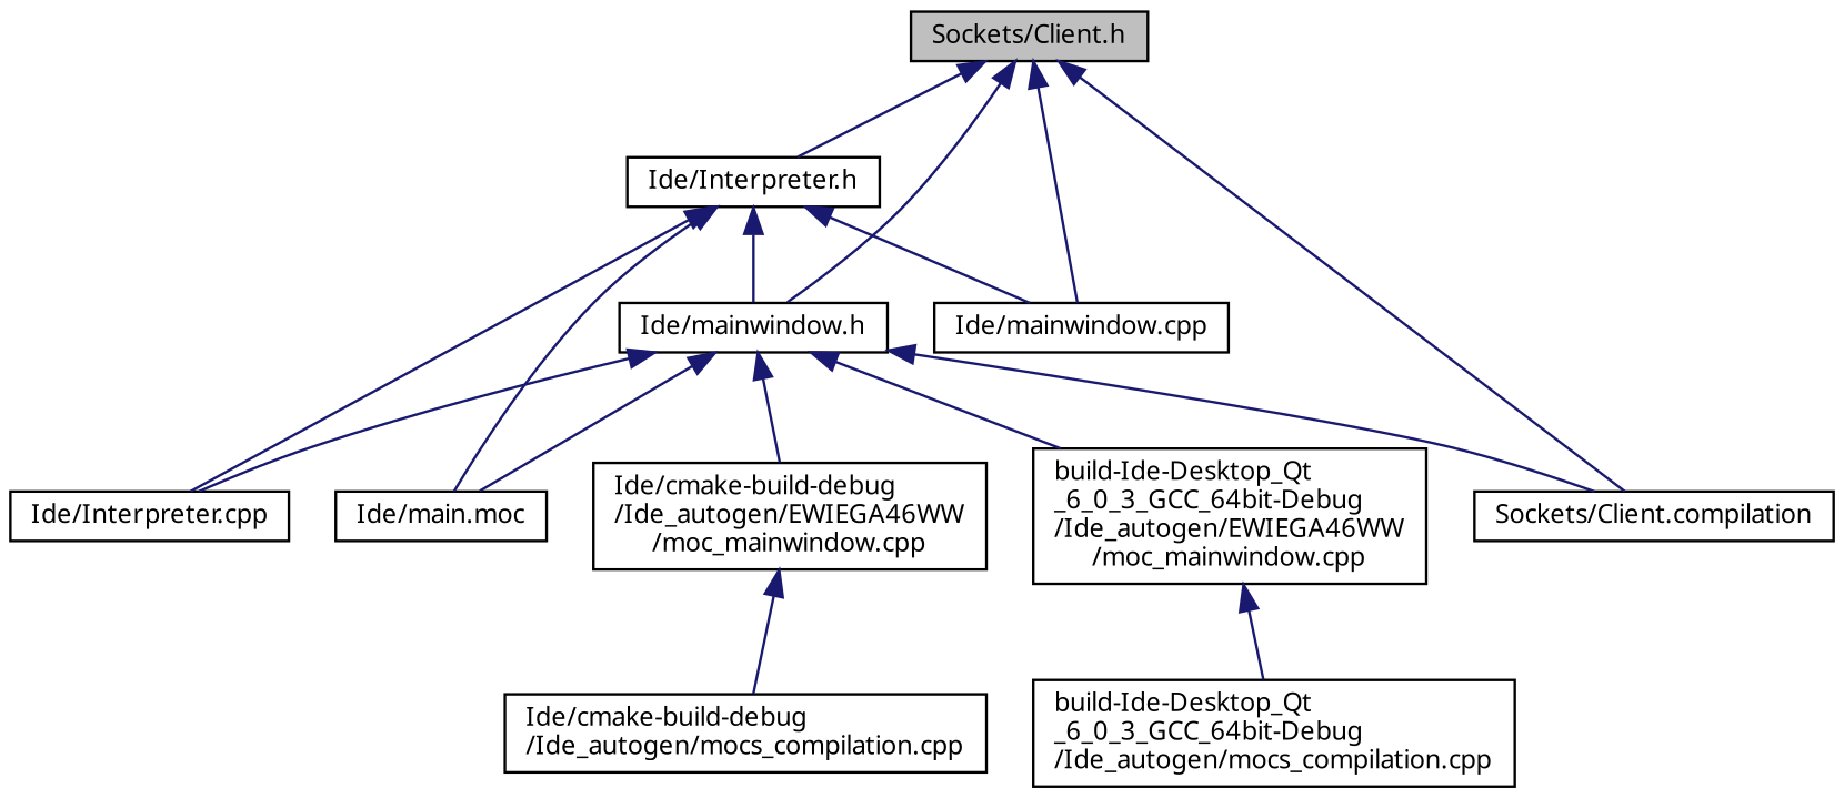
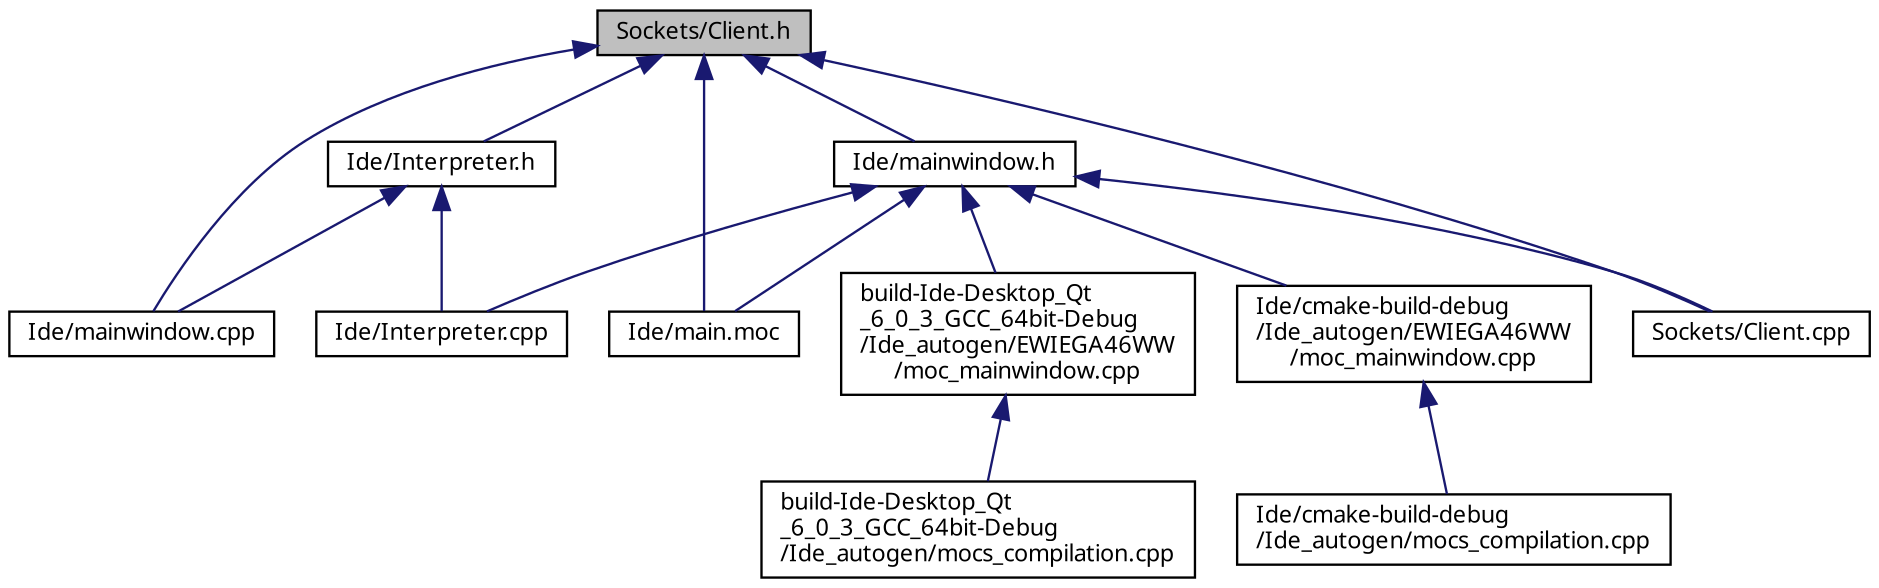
  digraph {
    fontname="Noto Sans"
    node [color=black fillcolor=white fontname="Noto Sans" fontsize=10 shape=record style=filled]
    edge [color=midnightblue dir=back fontname="Noto Sans" fontsize=10 labelfontname=Helvetica labelfontsize=10 style=solid]
    n1 [fillcolor=grey75 fontcolor=black height=0.2 label="Sockets/Client.h" width=0.4]
    n2 [height=0.2 label="Ide/Interpreter.h" width=0.4]
    n3 [height=0.2 label="Ide/mainwindow.h" width=0.4]
    n4 [height=0.2 label="Ide/main.moc" width=0.4]
    n5 [height=0.2 label="Ide/mainwindow.cpp" width=0.4]
-   n6 [height=0.2 label="Sockets/Client.compilation" width=0.4]
+   n6 [height=0.2 label="Sockets/Client.cpp" width=0.4]
    n7 [height=0.2 label="Ide/Interpreter.cpp" width=0.4]
    n8 [height=0.2 label="build-Ide-Desktop_Qt\l_6_0_3_GCC_64bit-Debug\l/Ide_autogen/EWIEGA46WW\l/moc_mainwindow.cpp" width=0.4]
    n9 [height=0.2 label="Ide/cmake-build-debug\l/Ide_autogen/EWIEGA46WW\l/moc_mainwindow.cpp" width=0.4]
    n10 [height=0.2 label="build-Ide-Desktop_Qt\l_6_0_3_GCC_64bit-Debug\l/Ide_autogen/mocs_compilation.cpp" width=0.4]
    n11 [height=0.2 label="Ide/cmake-build-debug\l/Ide_autogen/mocs_compilation.cpp" width=0.4]
    n1 -> n2
    n1 -> n3
-   n2 -> n4
+   n1 -> n4
    n1 -> n5
    n1 -> n6
-   n2 -> n3
    n2 -> n5
    n2 -> n7
    n3 -> n4
    n3 -> n6
    n3 -> n7
    n3 -> n8
    n3 -> n9
    n8 -> n10
    n9 -> n11
  }
